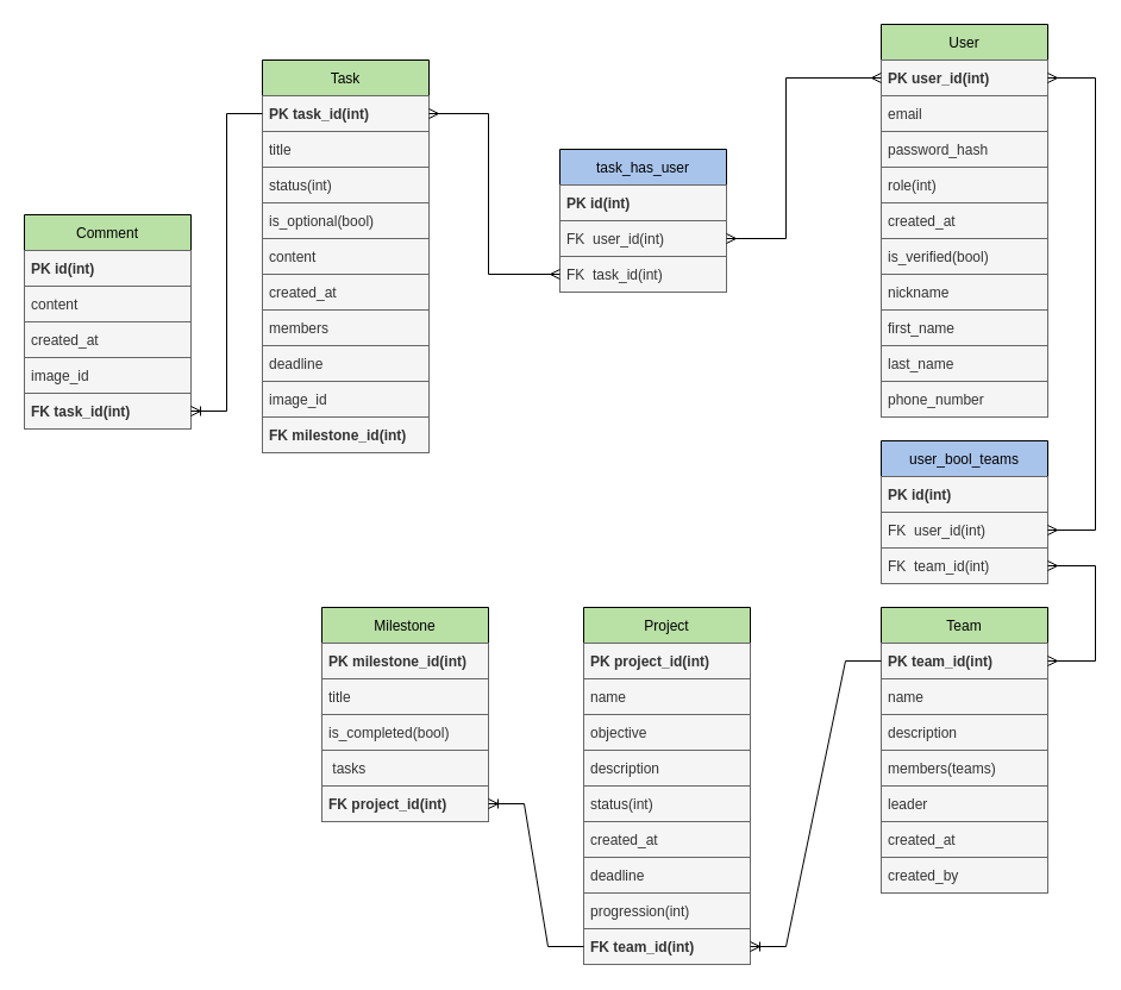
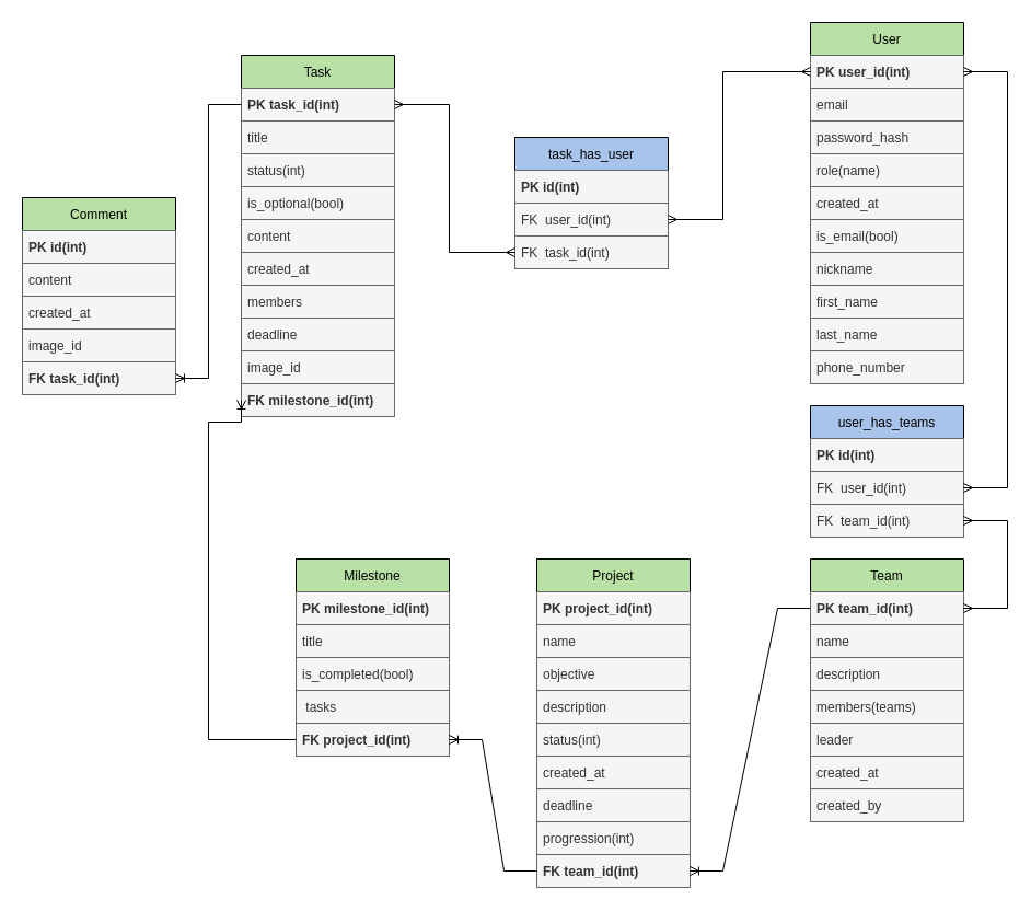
  <mxCell id="0" />
  <mxCell id="1" parent="0" />
  <mxCell id="2" value="User" style="swimlane;fontStyle=0;childLayout=stackLayout;horizontal=1;startSize=30;horizontalStack=0;resizeParent=1;resizeParentMax=0;resizeLast=0;collapsible=1;marginBottom=0;fillColor=#B9E0A5;" vertex="1" parent="1"><mxGeometry x="740" y="20" width="140" height="330" as="geometry" /></mxCell>
  <mxCell id="3" value="PK user_id(int)" style="text;strokeColor=#666666;fillColor=#f5f5f5;align=left;verticalAlign=middle;spacingLeft=4;spacingRight=4;overflow=hidden;points=[[0,0.5],[1,0.5]];portConstraint=eastwest;rotatable=0;fontColor=#333333;fontStyle=1" vertex="1" parent="2"><mxGeometry y="30" width="140" height="30" as="geometry" /></mxCell>
  <mxCell id="4" value="email" style="text;strokeColor=#666666;fillColor=#f5f5f5;align=left;verticalAlign=middle;spacingLeft=4;spacingRight=4;overflow=hidden;points=[[0,0.5],[1,0.5]];portConstraint=eastwest;rotatable=0;fontColor=#333333;" vertex="1" parent="2"><mxGeometry y="60" width="140" height="30" as="geometry" /></mxCell>
  <mxCell id="5" value="password_hash" style="text;strokeColor=#666666;fillColor=#f5f5f5;align=left;verticalAlign=middle;spacingLeft=4;spacingRight=4;overflow=hidden;points=[[0,0.5],[1,0.5]];portConstraint=eastwest;rotatable=0;fontColor=#333333;" vertex="1" parent="2"><mxGeometry y="90" width="140" height="30" as="geometry" /></mxCell>
- <mxCell id="6" value="role(int)" style="text;strokeColor=#666666;fillColor=#f5f5f5;align=left;verticalAlign=middle;spacingLeft=4;spacingRight=4;overflow=hidden;points=[[0,0.5],[1,0.5]];portConstraint=eastwest;rotatable=0;fontColor=#333333;" vertex="1" parent="2"><mxGeometry y="120" width="140" height="30" as="geometry" /></mxCell>
+ <mxCell id="6" value="role(name)" style="text;strokeColor=#666666;fillColor=#f5f5f5;align=left;verticalAlign=middle;spacingLeft=4;spacingRight=4;overflow=hidden;points=[[0,0.5],[1,0.5]];portConstraint=eastwest;rotatable=0;fontColor=#333333;" vertex="1" parent="2"><mxGeometry y="120" width="140" height="30" as="geometry" /></mxCell>
  <mxCell id="7" value="created_at" style="text;strokeColor=#666666;fillColor=#f5f5f5;align=left;verticalAlign=middle;spacingLeft=4;spacingRight=4;overflow=hidden;points=[[0,0.5],[1,0.5]];portConstraint=eastwest;rotatable=0;fontColor=#333333;" vertex="1" parent="2"><mxGeometry y="150" width="140" height="30" as="geometry" /></mxCell>
- <mxCell id="8" value="is_verified(bool)" style="text;strokeColor=#666666;fillColor=#f5f5f5;align=left;verticalAlign=middle;spacingLeft=4;spacingRight=4;overflow=hidden;points=[[0,0.5],[1,0.5]];portConstraint=eastwest;rotatable=0;fontColor=#333333;" vertex="1" parent="2"><mxGeometry y="180" width="140" height="30" as="geometry" /></mxCell>
+ <mxCell id="8" value="is_email(bool)" style="text;strokeColor=#666666;fillColor=#f5f5f5;align=left;verticalAlign=middle;spacingLeft=4;spacingRight=4;overflow=hidden;points=[[0,0.5],[1,0.5]];portConstraint=eastwest;rotatable=0;fontColor=#333333;" vertex="1" parent="2"><mxGeometry y="180" width="140" height="30" as="geometry" /></mxCell>
  <mxCell id="9" value="nickname" style="text;strokeColor=#666666;fillColor=#f5f5f5;align=left;verticalAlign=middle;spacingLeft=4;spacingRight=4;overflow=hidden;points=[[0,0.5],[1,0.5]];portConstraint=eastwest;rotatable=0;fontColor=#333333;" vertex="1" parent="2"><mxGeometry y="210" width="140" height="30" as="geometry" /></mxCell>
  <mxCell id="10" value="first_name" style="text;strokeColor=#666666;fillColor=#f5f5f5;align=left;verticalAlign=middle;spacingLeft=4;spacingRight=4;overflow=hidden;points=[[0,0.5],[1,0.5]];portConstraint=eastwest;rotatable=0;fontColor=#333333;" vertex="1" parent="2"><mxGeometry y="240" width="140" height="30" as="geometry" /></mxCell>
  <mxCell id="11" value="last_name" style="text;strokeColor=#666666;fillColor=#f5f5f5;align=left;verticalAlign=middle;spacingLeft=4;spacingRight=4;overflow=hidden;points=[[0,0.5],[1,0.5]];portConstraint=eastwest;rotatable=0;fontColor=#333333;" vertex="1" parent="2"><mxGeometry y="270" width="140" height="30" as="geometry" /></mxCell>
  <mxCell id="12" value="phone_number" style="text;strokeColor=#666666;fillColor=#f5f5f5;align=left;verticalAlign=middle;spacingLeft=4;spacingRight=4;overflow=hidden;points=[[0,0.5],[1,0.5]];portConstraint=eastwest;rotatable=0;fontColor=#333333;" vertex="1" parent="2"><mxGeometry y="300" width="140" height="30" as="geometry" /></mxCell>
  <mxCell id="13" value="Team" style="swimlane;fontStyle=0;childLayout=stackLayout;horizontal=1;startSize=30;horizontalStack=0;resizeParent=1;resizeParentMax=0;resizeLast=0;collapsible=1;marginBottom=0;fillColor=#B9E0A5;" vertex="1" parent="1"><mxGeometry x="740" y="510" width="140" height="240" as="geometry" /></mxCell>
  <mxCell id="14" value="PK team_id(int)" style="text;strokeColor=#666666;fillColor=#f5f5f5;align=left;verticalAlign=middle;spacingLeft=4;spacingRight=4;overflow=hidden;points=[[0,0.5],[1,0.5]];portConstraint=eastwest;rotatable=0;fontColor=#333333;fontStyle=1" vertex="1" parent="13"><mxGeometry y="30" width="140" height="30" as="geometry" /></mxCell>
  <mxCell id="15" value="name" style="text;strokeColor=#666666;fillColor=#f5f5f5;align=left;verticalAlign=middle;spacingLeft=4;spacingRight=4;overflow=hidden;points=[[0,0.5],[1,0.5]];portConstraint=eastwest;rotatable=0;fontColor=#333333;" vertex="1" parent="13"><mxGeometry y="60" width="140" height="30" as="geometry" /></mxCell>
  <mxCell id="16" value="description" style="text;strokeColor=#666666;fillColor=#f5f5f5;align=left;verticalAlign=middle;spacingLeft=4;spacingRight=4;overflow=hidden;points=[[0,0.5],[1,0.5]];portConstraint=eastwest;rotatable=0;fontColor=#333333;" vertex="1" parent="13"><mxGeometry y="90" width="140" height="30" as="geometry" /></mxCell>
  <mxCell id="17" value="members(teams)" style="text;strokeColor=#666666;fillColor=#f5f5f5;align=left;verticalAlign=middle;spacingLeft=4;spacingRight=4;overflow=hidden;points=[[0,0.5],[1,0.5]];portConstraint=eastwest;rotatable=0;fontColor=#333333;" vertex="1" parent="13"><mxGeometry y="120" width="140" height="30" as="geometry" /></mxCell>
  <mxCell id="18" value="leader" style="text;strokeColor=#666666;fillColor=#f5f5f5;align=left;verticalAlign=middle;spacingLeft=4;spacingRight=4;overflow=hidden;points=[[0,0.5],[1,0.5]];portConstraint=eastwest;rotatable=0;fontColor=#333333;" vertex="1" parent="13"><mxGeometry y="150" width="140" height="30" as="geometry" /></mxCell>
  <mxCell id="19" value="created_at" style="text;strokeColor=#666666;fillColor=#f5f5f5;align=left;verticalAlign=middle;spacingLeft=4;spacingRight=4;overflow=hidden;points=[[0,0.5],[1,0.5]];portConstraint=eastwest;rotatable=0;fontColor=#333333;" vertex="1" parent="13"><mxGeometry y="180" width="140" height="30" as="geometry" /></mxCell>
  <mxCell id="20" value="created_by" style="text;strokeColor=#666666;fillColor=#f5f5f5;align=left;verticalAlign=middle;spacingLeft=4;spacingRight=4;overflow=hidden;points=[[0,0.5],[1,0.5]];portConstraint=eastwest;rotatable=0;fontColor=#333333;" vertex="1" parent="13"><mxGeometry y="210" width="140" height="30" as="geometry" /></mxCell>
  <mxCell id="21" value="Task" style="swimlane;fontStyle=0;childLayout=stackLayout;horizontal=1;startSize=30;horizontalStack=0;resizeParent=1;resizeParentMax=0;resizeLast=0;collapsible=1;marginBottom=0;fillColor=#B9E0A5;" vertex="1" parent="1"><mxGeometry x="220" y="50" width="140" height="330" as="geometry" /></mxCell>
  <mxCell id="22" value="PK task_id(int)" style="text;strokeColor=#666666;fillColor=#f5f5f5;align=left;verticalAlign=middle;spacingLeft=4;spacingRight=4;overflow=hidden;points=[[0,0.5],[1,0.5]];portConstraint=eastwest;rotatable=0;fontColor=#333333;fontStyle=1" vertex="1" parent="21"><mxGeometry y="30" width="140" height="30" as="geometry" /></mxCell>
  <mxCell id="23" value="title" style="text;strokeColor=#666666;fillColor=#f5f5f5;align=left;verticalAlign=middle;spacingLeft=4;spacingRight=4;overflow=hidden;points=[[0,0.5],[1,0.5]];portConstraint=eastwest;rotatable=0;fontColor=#333333;" vertex="1" parent="21"><mxGeometry y="60" width="140" height="30" as="geometry" /></mxCell>
  <mxCell id="24" value="status(int)" style="text;strokeColor=#666666;fillColor=#f5f5f5;align=left;verticalAlign=middle;spacingLeft=4;spacingRight=4;overflow=hidden;points=[[0,0.5],[1,0.5]];portConstraint=eastwest;rotatable=0;fontColor=#333333;" vertex="1" parent="21"><mxGeometry y="90" width="140" height="30" as="geometry" /></mxCell>
  <mxCell id="25" value="is_optional(bool)" style="text;strokeColor=#666666;fillColor=#f5f5f5;align=left;verticalAlign=middle;spacingLeft=4;spacingRight=4;overflow=hidden;points=[[0,0.5],[1,0.5]];portConstraint=eastwest;rotatable=0;fontColor=#333333;" vertex="1" parent="21"><mxGeometry y="120" width="140" height="30" as="geometry" /></mxCell>
  <mxCell id="26" value="content" style="text;strokeColor=#666666;fillColor=#f5f5f5;align=left;verticalAlign=middle;spacingLeft=4;spacingRight=4;overflow=hidden;points=[[0,0.5],[1,0.5]];portConstraint=eastwest;rotatable=0;fontColor=#333333;" vertex="1" parent="21"><mxGeometry y="150" width="140" height="30" as="geometry" /></mxCell>
  <mxCell id="27" value="created_at" style="text;strokeColor=#666666;fillColor=#f5f5f5;align=left;verticalAlign=middle;spacingLeft=4;spacingRight=4;overflow=hidden;points=[[0,0.5],[1,0.5]];portConstraint=eastwest;rotatable=0;fontColor=#333333;" vertex="1" parent="21"><mxGeometry y="180" width="140" height="30" as="geometry" /></mxCell>
  <mxCell id="28" value="members" style="text;strokeColor=#666666;fillColor=#f5f5f5;align=left;verticalAlign=middle;spacingLeft=4;spacingRight=4;overflow=hidden;points=[[0,0.5],[1,0.5]];portConstraint=eastwest;rotatable=0;fontColor=#333333;" vertex="1" parent="21"><mxGeometry y="210" width="140" height="30" as="geometry" /></mxCell>
  <mxCell id="29" value="deadline" style="text;strokeColor=#666666;fillColor=#f5f5f5;align=left;verticalAlign=middle;spacingLeft=4;spacingRight=4;overflow=hidden;points=[[0,0.5],[1,0.5]];portConstraint=eastwest;rotatable=0;fontColor=#333333;" vertex="1" parent="21"><mxGeometry y="240" width="140" height="30" as="geometry" /></mxCell>
  <mxCell id="30" value="image_id" style="text;strokeColor=#666666;fillColor=#f5f5f5;align=left;verticalAlign=middle;spacingLeft=4;spacingRight=4;overflow=hidden;points=[[0,0.5],[1,0.5]];portConstraint=eastwest;rotatable=0;fontColor=#333333;" vertex="1" parent="21"><mxGeometry y="270" width="140" height="30" as="geometry" /></mxCell>
  <mxCell id="31" value="FK milestone_id(int)" style="text;strokeColor=#666666;fillColor=#f5f5f5;align=left;verticalAlign=middle;spacingLeft=4;spacingRight=4;overflow=hidden;points=[[0,0.5],[1,0.5]];portConstraint=eastwest;rotatable=0;fontColor=#333333;fontStyle=1" vertex="1" parent="21"><mxGeometry y="300" width="140" height="30" as="geometry" /></mxCell>
  <mxCell id="32" value="Milestone" style="swimlane;fontStyle=0;childLayout=stackLayout;horizontal=1;startSize=30;horizontalStack=0;resizeParent=1;resizeParentMax=0;resizeLast=0;collapsible=1;marginBottom=0;fillColor=#B9E0A5;" vertex="1" parent="1"><mxGeometry x="270" y="510" width="140" height="180" as="geometry" /></mxCell>
  <mxCell id="33" value="PK milestone_id(int)" style="text;strokeColor=#666666;fillColor=#f5f5f5;align=left;verticalAlign=middle;spacingLeft=4;spacingRight=4;overflow=hidden;points=[[0,0.5],[1,0.5]];portConstraint=eastwest;rotatable=0;fontColor=#333333;fontStyle=1" vertex="1" parent="32"><mxGeometry y="30" width="140" height="30" as="geometry" /></mxCell>
  <mxCell id="34" value="title" style="text;strokeColor=#666666;fillColor=#f5f5f5;align=left;verticalAlign=middle;spacingLeft=4;spacingRight=4;overflow=hidden;points=[[0,0.5],[1,0.5]];portConstraint=eastwest;rotatable=0;fontColor=#333333;" vertex="1" parent="32"><mxGeometry y="60" width="140" height="30" as="geometry" /></mxCell>
  <mxCell id="35" value="is_completed(bool)" style="text;strokeColor=#666666;fillColor=#f5f5f5;align=left;verticalAlign=middle;spacingLeft=4;spacingRight=4;overflow=hidden;points=[[0,0.5],[1,0.5]];portConstraint=eastwest;rotatable=0;fontColor=#333333;" vertex="1" parent="32"><mxGeometry y="90" width="140" height="30" as="geometry" /></mxCell>
  <mxCell id="36" value=" tasks" style="text;strokeColor=#666666;fillColor=#f5f5f5;align=left;verticalAlign=middle;spacingLeft=4;spacingRight=4;overflow=hidden;points=[[0,0.5],[1,0.5]];portConstraint=eastwest;rotatable=0;fontColor=#333333;" vertex="1" parent="32"><mxGeometry y="120" width="140" height="30" as="geometry" /></mxCell>
  <mxCell id="37" value="FK project_id(int)" style="text;strokeColor=#666666;fillColor=#f5f5f5;align=left;verticalAlign=middle;spacingLeft=4;spacingRight=4;overflow=hidden;points=[[0,0.5],[1,0.5]];portConstraint=eastwest;rotatable=0;fontColor=#333333;fontStyle=1" vertex="1" parent="32"><mxGeometry y="150" width="140" height="30" as="geometry" /></mxCell>
  <mxCell id="38" value="Project" style="swimlane;fontStyle=0;childLayout=stackLayout;horizontal=1;startSize=30;horizontalStack=0;resizeParent=1;resizeParentMax=0;resizeLast=0;collapsible=1;marginBottom=0;fillColor=#B9E0A5;" vertex="1" parent="1"><mxGeometry x="490" y="510" width="140" height="300" as="geometry" /></mxCell>
  <mxCell id="39" value="PK project_id(int)" style="text;strokeColor=#666666;fillColor=#f5f5f5;align=left;verticalAlign=middle;spacingLeft=4;spacingRight=4;overflow=hidden;points=[[0,0.5],[1,0.5]];portConstraint=eastwest;rotatable=0;fontColor=#333333;fontStyle=1" vertex="1" parent="38"><mxGeometry y="30" width="140" height="30" as="geometry" /></mxCell>
  <mxCell id="40" value="name" style="text;strokeColor=#666666;fillColor=#f5f5f5;align=left;verticalAlign=middle;spacingLeft=4;spacingRight=4;overflow=hidden;points=[[0,0.5],[1,0.5]];portConstraint=eastwest;rotatable=0;fontColor=#333333;" vertex="1" parent="38"><mxGeometry y="60" width="140" height="30" as="geometry" /></mxCell>
  <mxCell id="41" value="objective" style="text;strokeColor=#666666;fillColor=#f5f5f5;align=left;verticalAlign=middle;spacingLeft=4;spacingRight=4;overflow=hidden;points=[[0,0.5],[1,0.5]];portConstraint=eastwest;rotatable=0;fontColor=#333333;" vertex="1" parent="38"><mxGeometry y="90" width="140" height="30" as="geometry" /></mxCell>
  <mxCell id="42" value="description" style="text;strokeColor=#666666;fillColor=#f5f5f5;align=left;verticalAlign=middle;spacingLeft=4;spacingRight=4;overflow=hidden;points=[[0,0.5],[1,0.5]];portConstraint=eastwest;rotatable=0;fontColor=#333333;" vertex="1" parent="38"><mxGeometry y="120" width="140" height="30" as="geometry" /></mxCell>
  <mxCell id="43" value="status(int)" style="text;strokeColor=#666666;fillColor=#f5f5f5;align=left;verticalAlign=middle;spacingLeft=4;spacingRight=4;overflow=hidden;points=[[0,0.5],[1,0.5]];portConstraint=eastwest;rotatable=0;fontColor=#333333;" vertex="1" parent="38"><mxGeometry y="150" width="140" height="30" as="geometry" /></mxCell>
  <mxCell id="44" value="created_at" style="text;strokeColor=#666666;fillColor=#f5f5f5;align=left;verticalAlign=middle;spacingLeft=4;spacingRight=4;overflow=hidden;points=[[0,0.5],[1,0.5]];portConstraint=eastwest;rotatable=0;fontColor=#333333;" vertex="1" parent="38"><mxGeometry y="180" width="140" height="30" as="geometry" /></mxCell>
  <mxCell id="45" value="deadline" style="text;strokeColor=#666666;fillColor=#f5f5f5;align=left;verticalAlign=middle;spacingLeft=4;spacingRight=4;overflow=hidden;points=[[0,0.5],[1,0.5]];portConstraint=eastwest;rotatable=0;fontColor=#333333;" vertex="1" parent="38"><mxGeometry y="210" width="140" height="30" as="geometry" /></mxCell>
  <mxCell id="46" value="progression(int)" style="text;strokeColor=#666666;fillColor=#f5f5f5;align=left;verticalAlign=middle;spacingLeft=4;spacingRight=4;overflow=hidden;points=[[0,0.5],[1,0.5]];portConstraint=eastwest;rotatable=0;fontColor=#333333;" vertex="1" parent="38"><mxGeometry y="240" width="140" height="30" as="geometry" /></mxCell>
  <mxCell id="47" value="FK team_id(int) " style="text;strokeColor=#666666;fillColor=#f5f5f5;align=left;verticalAlign=middle;spacingLeft=4;spacingRight=4;overflow=hidden;points=[[0,0.5],[1,0.5]];portConstraint=eastwest;rotatable=0;fontColor=#333333;fontStyle=1" vertex="1" parent="38"><mxGeometry y="270" width="140" height="30" as="geometry" /></mxCell>
  <mxCell id="48" value="Comment" style="swimlane;fontStyle=0;childLayout=stackLayout;horizontal=1;startSize=30;horizontalStack=0;resizeParent=1;resizeParentMax=0;resizeLast=0;collapsible=1;marginBottom=0;fillColor=#B9E0A5;" vertex="1" parent="1"><mxGeometry x="20" y="180" width="140" height="180" as="geometry" /></mxCell>
  <mxCell id="49" value="PK id(int)" style="text;strokeColor=#666666;fillColor=#f5f5f5;align=left;verticalAlign=middle;spacingLeft=4;spacingRight=4;overflow=hidden;points=[[0,0.5],[1,0.5]];portConstraint=eastwest;rotatable=0;fontColor=#333333;fontStyle=1" vertex="1" parent="48"><mxGeometry y="30" width="140" height="30" as="geometry" /></mxCell>
  <mxCell id="50" value="content" style="text;strokeColor=#666666;fillColor=#f5f5f5;align=left;verticalAlign=middle;spacingLeft=4;spacingRight=4;overflow=hidden;points=[[0,0.5],[1,0.5]];portConstraint=eastwest;rotatable=0;fontColor=#333333;" vertex="1" parent="48"><mxGeometry y="60" width="140" height="30" as="geometry" /></mxCell>
  <mxCell id="51" value="created_at" style="text;strokeColor=#666666;fillColor=#f5f5f5;align=left;verticalAlign=middle;spacingLeft=4;spacingRight=4;overflow=hidden;points=[[0,0.5],[1,0.5]];portConstraint=eastwest;rotatable=0;fontColor=#333333;" vertex="1" parent="48"><mxGeometry y="90" width="140" height="30" as="geometry" /></mxCell>
  <mxCell id="52" value="image_id" style="text;strokeColor=#666666;fillColor=#f5f5f5;align=left;verticalAlign=middle;spacingLeft=4;spacingRight=4;overflow=hidden;points=[[0,0.5],[1,0.5]];portConstraint=eastwest;rotatable=0;fontColor=#333333;" vertex="1" parent="48"><mxGeometry y="120" width="140" height="30" as="geometry" /></mxCell>
  <mxCell id="53" value="FK task_id(int)" style="text;strokeColor=#666666;fillColor=#f5f5f5;align=left;verticalAlign=middle;spacingLeft=4;spacingRight=4;overflow=hidden;points=[[0,0.5],[1,0.5]];portConstraint=eastwest;rotatable=0;fontColor=#333333;fontStyle=1" vertex="1" parent="48"><mxGeometry y="150" width="140" height="30" as="geometry" /></mxCell>
- <mxCell id="54" value="user_bool_teams" style="swimlane;fontStyle=0;childLayout=stackLayout;horizontal=1;startSize=30;horizontalStack=0;resizeParent=1;resizeParentMax=0;resizeLast=0;collapsible=1;marginBottom=0;fontColor=#000000;fillColor=#A9C4EB;" vertex="1" parent="1"><mxGeometry x="740" y="370" width="140" height="120" as="geometry" /></mxCell>
+ <mxCell id="54" value="user_has_teams" style="swimlane;fontStyle=0;childLayout=stackLayout;horizontal=1;startSize=30;horizontalStack=0;resizeParent=1;resizeParentMax=0;resizeLast=0;collapsible=1;marginBottom=0;fontColor=#000000;fillColor=#A9C4EB;" vertex="1" parent="1"><mxGeometry x="740" y="370" width="140" height="120" as="geometry" /></mxCell>
  <mxCell id="55" value="PK id(int)" style="text;strokeColor=#666666;fillColor=#f5f5f5;align=left;verticalAlign=middle;spacingLeft=4;spacingRight=4;overflow=hidden;points=[[0,0.5],[1,0.5]];portConstraint=eastwest;rotatable=0;fontColor=#333333;fontStyle=1" vertex="1" parent="54"><mxGeometry y="30" width="140" height="30" as="geometry" /></mxCell>
  <mxCell id="56" value="FK  user_id(int)" style="text;strokeColor=#666666;fillColor=#f5f5f5;align=left;verticalAlign=middle;spacingLeft=4;spacingRight=4;overflow=hidden;points=[[0,0.5],[1,0.5]];portConstraint=eastwest;rotatable=0;fontColor=#333333;" vertex="1" parent="54"><mxGeometry y="60" width="140" height="30" as="geometry" /></mxCell>
  <mxCell id="57" value="FK  team_id(int)" style="text;strokeColor=#666666;fillColor=#f5f5f5;align=left;verticalAlign=middle;spacingLeft=4;spacingRight=4;overflow=hidden;points=[[0,0.5],[1,0.5]];portConstraint=eastwest;rotatable=0;fontColor=#333333;" vertex="1" parent="54"><mxGeometry y="90" width="140" height="30" as="geometry" /></mxCell>
  <mxCell id="58" value="" style="edgeStyle=orthogonalEdgeStyle;fontSize=12;html=1;endArrow=ERmany;startArrow=ERmany;rounded=0;fontColor=#000000;entryX=1;entryY=0.5;entryDx=0;entryDy=0;exitX=1;exitY=0.5;exitDx=0;exitDy=0;" edge="1" parent="1" source="56" target="3"><mxGeometry width="100" height="100" relative="1" as="geometry"><mxPoint x="570" y="400" as="sourcePoint" /><mxPoint x="560" y="230" as="targetPoint" /><Array as="points"><mxPoint x="920" y="445" /><mxPoint x="920" y="65" /></Array></mxGeometry></mxCell>
  <mxCell id="59" value="" style="edgeStyle=orthogonalEdgeStyle;fontSize=12;html=1;endArrow=ERmany;startArrow=ERmany;rounded=0;fontColor=#000000;exitX=1;exitY=0.5;exitDx=0;exitDy=0;" edge="1" parent="1" source="57"><mxGeometry width="100" height="100" relative="1" as="geometry"><mxPoint x="750" y="455" as="sourcePoint" /><mxPoint x="880" y="555" as="targetPoint" /><Array as="points"><mxPoint x="920" y="475" /><mxPoint x="920" y="555" /></Array></mxGeometry></mxCell>
  <mxCell id="60" value="" style="edgeStyle=entityRelationEdgeStyle;fontSize=12;html=1;endArrow=ERoneToMany;rounded=0;fontColor=#000000;exitX=0;exitY=0.5;exitDx=0;exitDy=0;entryX=1;entryY=0.5;entryDx=0;entryDy=0;" edge="1" parent="1" source="14" target="47"><mxGeometry width="100" height="100" relative="1" as="geometry"><mxPoint x="460" y="730" as="sourcePoint" /><mxPoint x="940" y="870" as="targetPoint" /></mxGeometry></mxCell>
  <mxCell id="61" value="" style="edgeStyle=entityRelationEdgeStyle;fontSize=12;html=1;endArrow=ERoneToMany;rounded=0;fontColor=#000000;exitX=0;exitY=0.5;exitDx=0;exitDy=0;entryX=1;entryY=0.5;entryDx=0;entryDy=0;" edge="1" parent="1" source="47" target="37"><mxGeometry width="100" height="100" relative="1" as="geometry"><mxPoint x="360" y="610" as="sourcePoint" /><mxPoint x="420" y="730" as="targetPoint" /></mxGeometry></mxCell>
+ <mxCell id="62" value="" style="edgeStyle=orthogonalEdgeStyle;fontSize=12;html=1;endArrow=ERoneToMany;rounded=0;fontColor=#000000;exitX=0;exitY=0.5;exitDx=0;exitDy=0;entryX=0;entryY=0.5;entryDx=0;entryDy=0;" edge="1" parent="1" source="37" target="31"><mxGeometry width="100" height="100" relative="1" as="geometry"><mxPoint x="310" y="860" as="sourcePoint" /><mxPoint x="230" y="740" as="targetPoint" /><Array as="points"><mxPoint x="190" y="675" /><mxPoint x="190" y="385" /></Array></mxGeometry></mxCell>
  <mxCell id="63" value="" style="edgeStyle=entityRelationEdgeStyle;fontSize=12;html=1;endArrow=ERoneToMany;rounded=0;fontColor=#000000;exitX=0;exitY=0.5;exitDx=0;exitDy=0;entryX=1;entryY=0.5;entryDx=0;entryDy=0;" edge="1" parent="1" source="22" target="53"><mxGeometry width="100" height="100" relative="1" as="geometry"><mxPoint x="-50" y="760" as="sourcePoint" /><mxPoint x="-140" y="910" as="targetPoint" /></mxGeometry></mxCell>
  <mxCell id="64" value="task_has_user" style="swimlane;fontStyle=0;childLayout=stackLayout;horizontal=1;startSize=30;horizontalStack=0;resizeParent=1;resizeParentMax=0;resizeLast=0;collapsible=1;marginBottom=0;fontColor=#000000;fillColor=#A9C4EB;" vertex="1" parent="1"><mxGeometry x="470" y="125" width="140" height="120" as="geometry" /></mxCell>
  <mxCell id="65" value="PK id(int)" style="text;strokeColor=#666666;fillColor=#f5f5f5;align=left;verticalAlign=middle;spacingLeft=4;spacingRight=4;overflow=hidden;points=[[0,0.5],[1,0.5]];portConstraint=eastwest;rotatable=0;fontColor=#333333;fontStyle=1" vertex="1" parent="64"><mxGeometry y="30" width="140" height="30" as="geometry" /></mxCell>
  <mxCell id="66" value="FK  user_id(int)" style="text;strokeColor=#666666;fillColor=#f5f5f5;align=left;verticalAlign=middle;spacingLeft=4;spacingRight=4;overflow=hidden;points=[[0,0.5],[1,0.5]];portConstraint=eastwest;rotatable=0;fontColor=#333333;" vertex="1" parent="64"><mxGeometry y="60" width="140" height="30" as="geometry" /></mxCell>
  <mxCell id="67" value="FK  task_id(int)" style="text;strokeColor=#666666;fillColor=#f5f5f5;align=left;verticalAlign=middle;spacingLeft=4;spacingRight=4;overflow=hidden;points=[[0,0.5],[1,0.5]];portConstraint=eastwest;rotatable=0;fontColor=#333333;" vertex="1" parent="64"><mxGeometry y="90" width="140" height="30" as="geometry" /></mxCell>
  <mxCell id="68" value="" style="edgeStyle=orthogonalEdgeStyle;fontSize=12;html=1;endArrow=ERmany;startArrow=ERmany;rounded=0;fontColor=#000000;exitX=1;exitY=0.5;exitDx=0;exitDy=0;entryX=0;entryY=0.5;entryDx=0;entryDy=0;" edge="1" parent="1" source="66" target="3"><mxGeometry width="100" height="100" relative="1" as="geometry"><mxPoint x="610" y="200" as="sourcePoint" /><mxPoint x="750" y="-160" as="targetPoint" /><Array as="points"><mxPoint x="660" y="200" /><mxPoint x="660" y="65" /></Array></mxGeometry></mxCell>
  <mxCell id="69" value="" style="edgeStyle=orthogonalEdgeStyle;fontSize=12;html=1;endArrow=ERmany;startArrow=ERmany;rounded=0;fontColor=#000000;exitX=1;exitY=0.5;exitDx=0;exitDy=0;entryX=0;entryY=0.5;entryDx=0;entryDy=0;" edge="1" parent="1" source="22" target="67"><mxGeometry width="100" height="100" relative="1" as="geometry"><mxPoint x="510" y="80" as="sourcePoint" /><mxPoint x="450" y="215" as="targetPoint" /><Array as="points"><mxPoint x="410" y="95" /><mxPoint x="410" y="230" /></Array></mxGeometry></mxCell>
